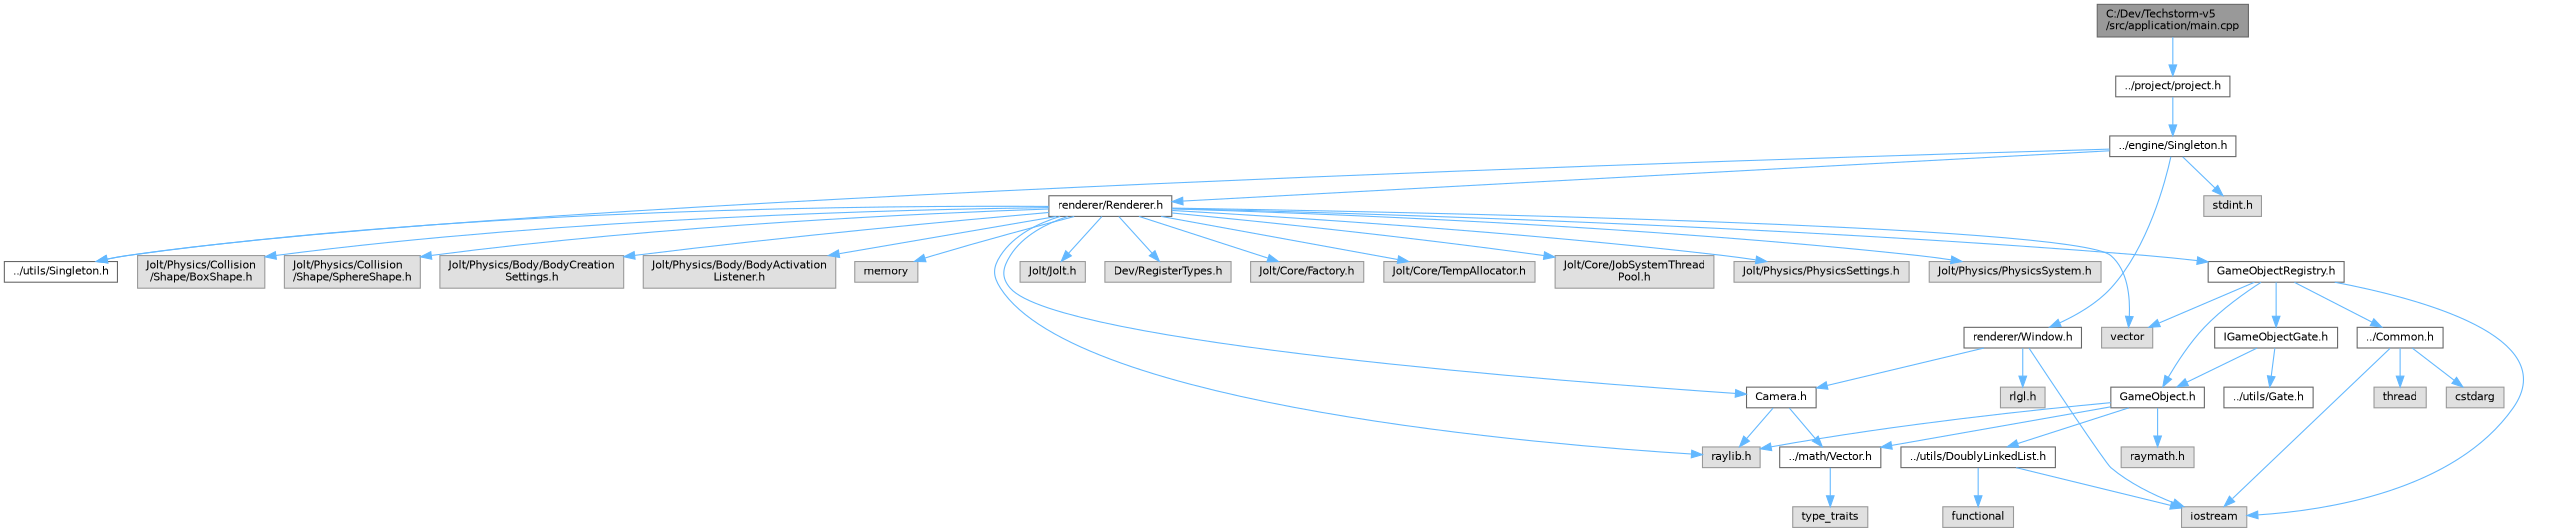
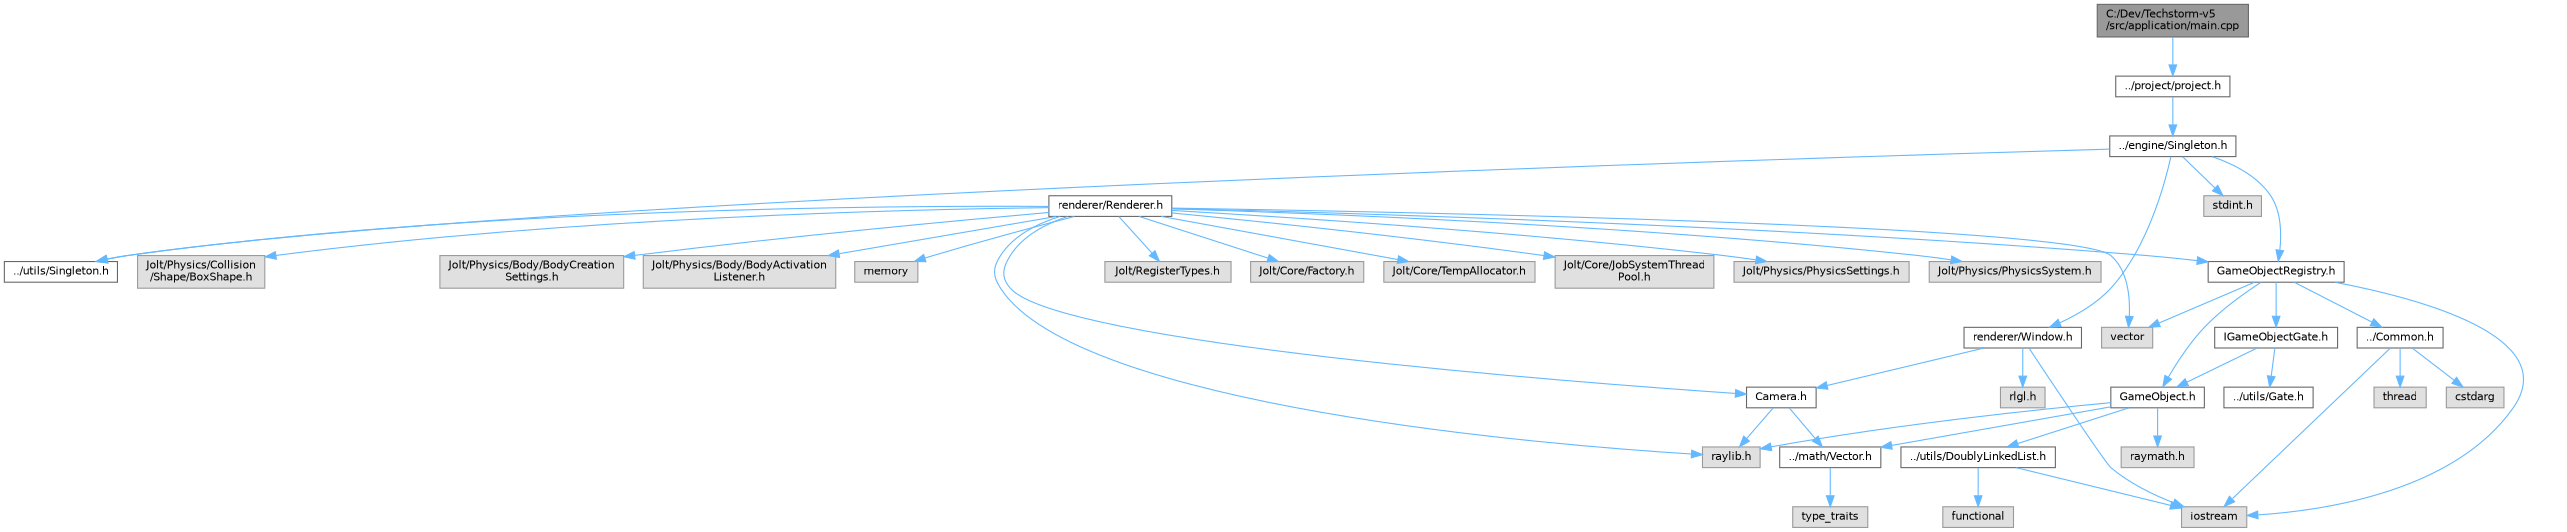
  digraph {
    node [color=grey60 fillcolor="#E0E0E0" fontname=Helvetica fontsize=10 shape=box style=filled]
    edge [color=steelblue1 fontname=Helvetica fontsize=10 labelfontname=Helvetica labelfontsize=10 style=solid]
    n1 [color=gray40 fillcolor=grey60 fontcolor=black height=0.2 label="C:/Dev/Techstorm-v5\l/src/application/main.cpp" width=0.4]
    n2 [color=grey40 fillcolor=white height=0.2 label="../project/project.h" width=0.4]
    n3 [color=grey40 fillcolor=white height=0.2 label="../engine/Singleton.h" width=0.4]
    n4 [color=grey40 fillcolor=white height=0.2 label="renderer/Renderer.h" width=0.4]
    n5 [color=grey40 fillcolor=white height=0.2 label="../utils/Singleton.h" width=0.4]
    n6 [color=grey40 fillcolor=white height=0.2 label="renderer/Window.h" width=0.4]
    n7 [height=0.2 label="stdint.h" width=0.4]
    n8 [height=0.2 label=vector width=0.4]
    n9 [height=0.2 label=memory width=0.4]
    n10 [color=grey40 fillcolor=white height=0.2 label="GameObjectRegistry.h" width=0.4]
    n11 [height=0.2 label="raylib.h" width=0.4]
    n12 [color=grey40 fillcolor=white height=0.2 label="Camera.h" width=0.4]
-   n13 [height=0.2 label="Jolt/Jolt.h" width=0.4]
-   n14 [height=0.2 label="Dev/RegisterTypes.h" width=0.4]
+   n14 [height=0.2 label="Jolt/RegisterTypes.h" width=0.4]
    n15 [height=0.2 label="Jolt/Core/Factory.h" width=0.4]
    n16 [height=0.2 label="Jolt/Core/TempAllocator.h" width=0.4]
    n17 [height=0.2 label="Jolt/Core/JobSystemThread\lPool.h" width=0.4]
    n18 [height=0.2 label="Jolt/Physics/PhysicsSettings.h" width=0.4]
    n19 [height=0.2 label="Jolt/Physics/PhysicsSystem.h" width=0.4]
    n20 [height=0.2 label="Jolt/Physics/Collision\l/Shape/BoxShape.h" width=0.4]
-   n21 [height=0.2 label="Jolt/Physics/Collision\l/Shape/SphereShape.h" width=0.4]
    n22 [height=0.2 label="Jolt/Physics/Body/BodyCreation\lSettings.h" width=0.4]
    n23 [height=0.2 label="Jolt/Physics/Body/BodyActivation\lListener.h" width=0.4]
    n24 [height=0.2 label=iostream width=0.4]
    n25 [height=0.2 label="rlgl.h" width=0.4]
    n26 [color=grey40 fillcolor=white height=0.2 label="GameObject.h" width=0.4]
    n27 [color=grey40 fillcolor=white height=0.2 label="../Common.h" width=0.4]
    n28 [color=grey40 fillcolor=white height=0.2 label="IGameObjectGate.h" width=0.4]
    n29 [color=grey40 fillcolor=white height=0.2 label="../math/Vector.h" width=0.4]
    n30 [height=0.2 label="raymath.h" width=0.4]
    n31 [color=grey40 fillcolor=white height=0.2 label="../utils/DoublyLinkedList.h" width=0.4]
    n32 [height=0.2 label=cstdarg width=0.4]
    n33 [height=0.2 label=thread width=0.4]
    n34 [color=grey40 fillcolor=white height=0.2 label="../utils/Gate.h" width=0.4]
    n35 [height=0.2 label=type_traits width=0.4]
    n36 [height=0.2 label=functional width=0.4]
    n1 -> n2
    n2 -> n3
-   n3 -> n4
+   n3 -> n10
    n3 -> n5
    n3 -> n6
    n3 -> n7
    n4 -> n5
    n4 -> n8
    n4 -> n9
    n4 -> n10
    n4 -> n11
    n4 -> n12
-   n4 -> n13
    n4 -> n14
    n4 -> n15
    n4 -> n16
    n4 -> n17
    n4 -> n18
    n4 -> n19
    n4 -> n20
-   n4 -> n21
    n4 -> n22
    n4 -> n23
    n6 -> n12
    n6 -> n24
    n6 -> n25
    n10 -> n8
    n10 -> n24
    n10 -> n26
    n10 -> n27
    n10 -> n28
    n12 -> n11
    n12 -> n29
    n26 -> n11
    n26 -> n29
    n26 -> n30
    n26 -> n31
    n27 -> n24
    n27 -> n32
    n27 -> n33
    n28 -> n26
    n28 -> n34
    n29 -> n35
    n31 -> n24
    n31 -> n36
  }
